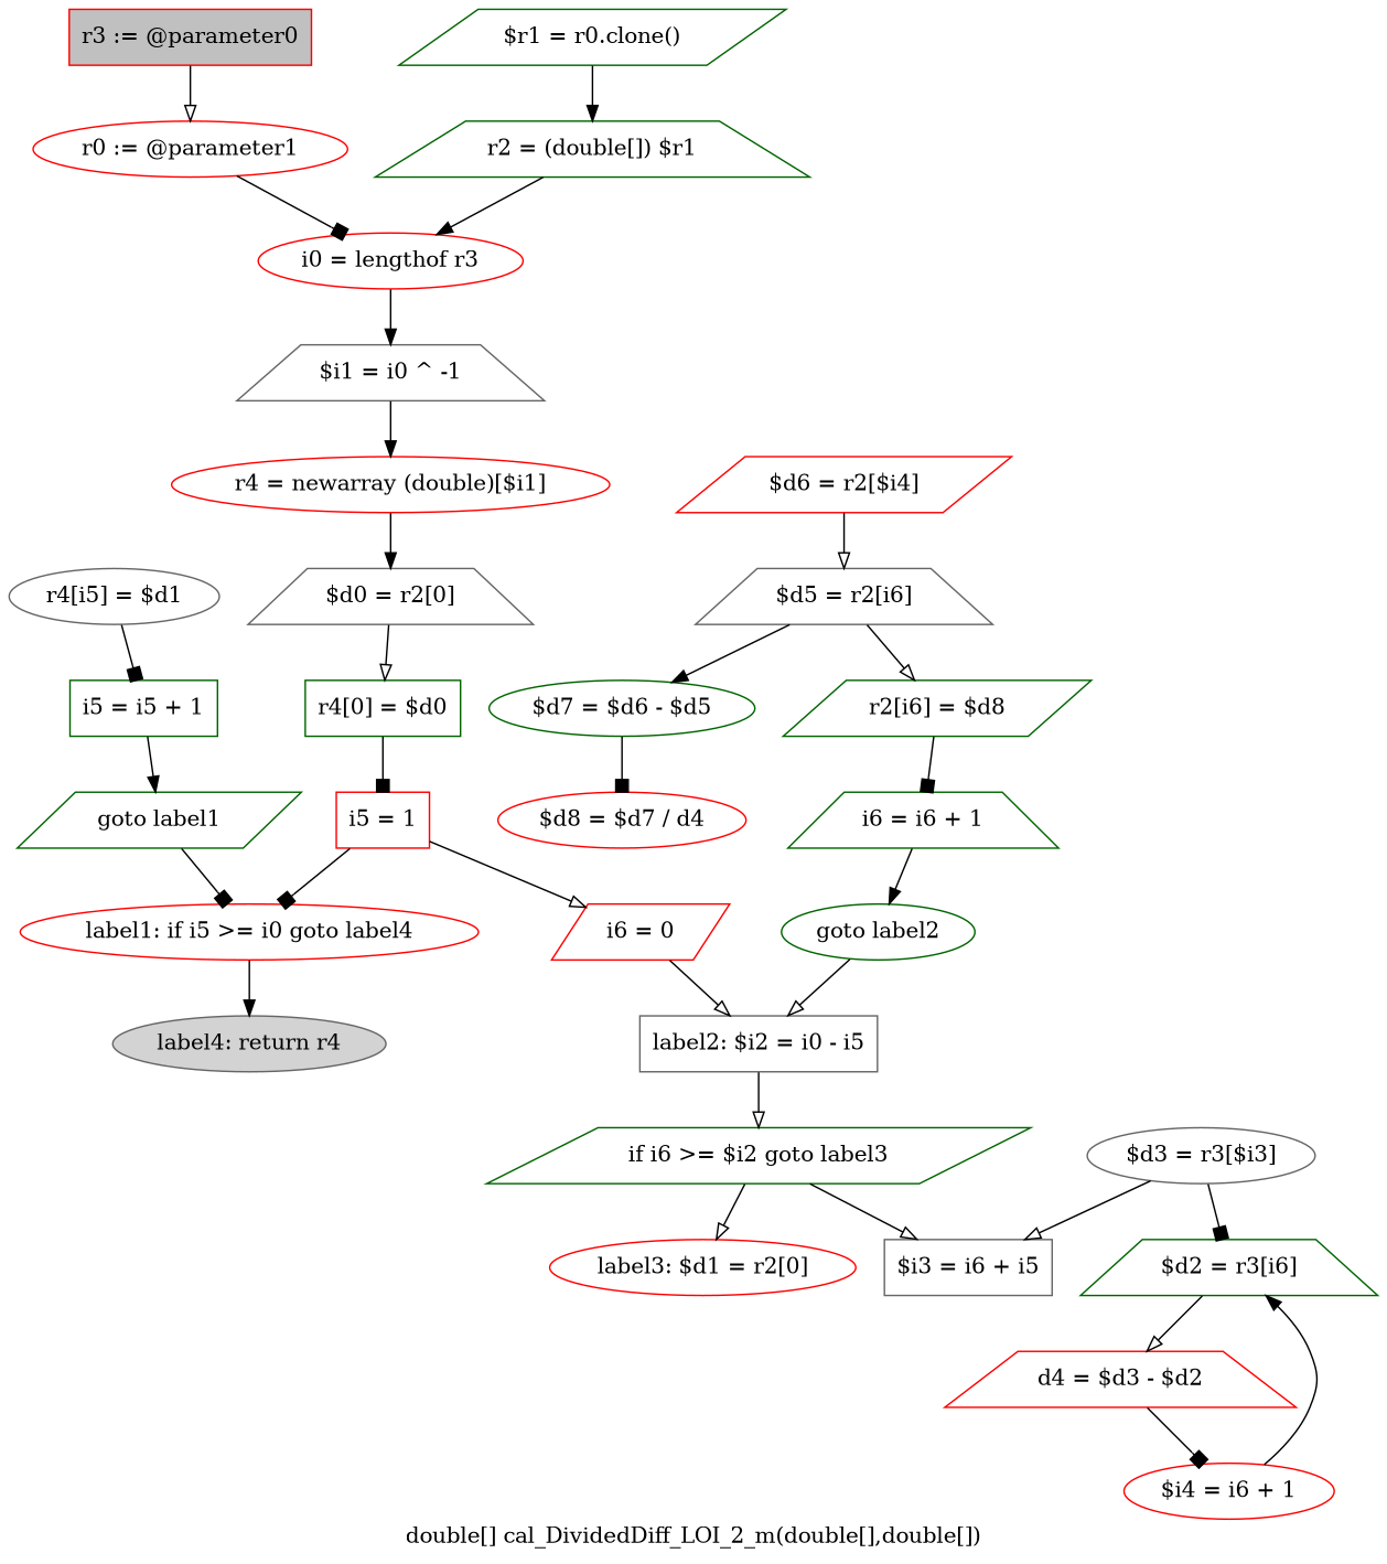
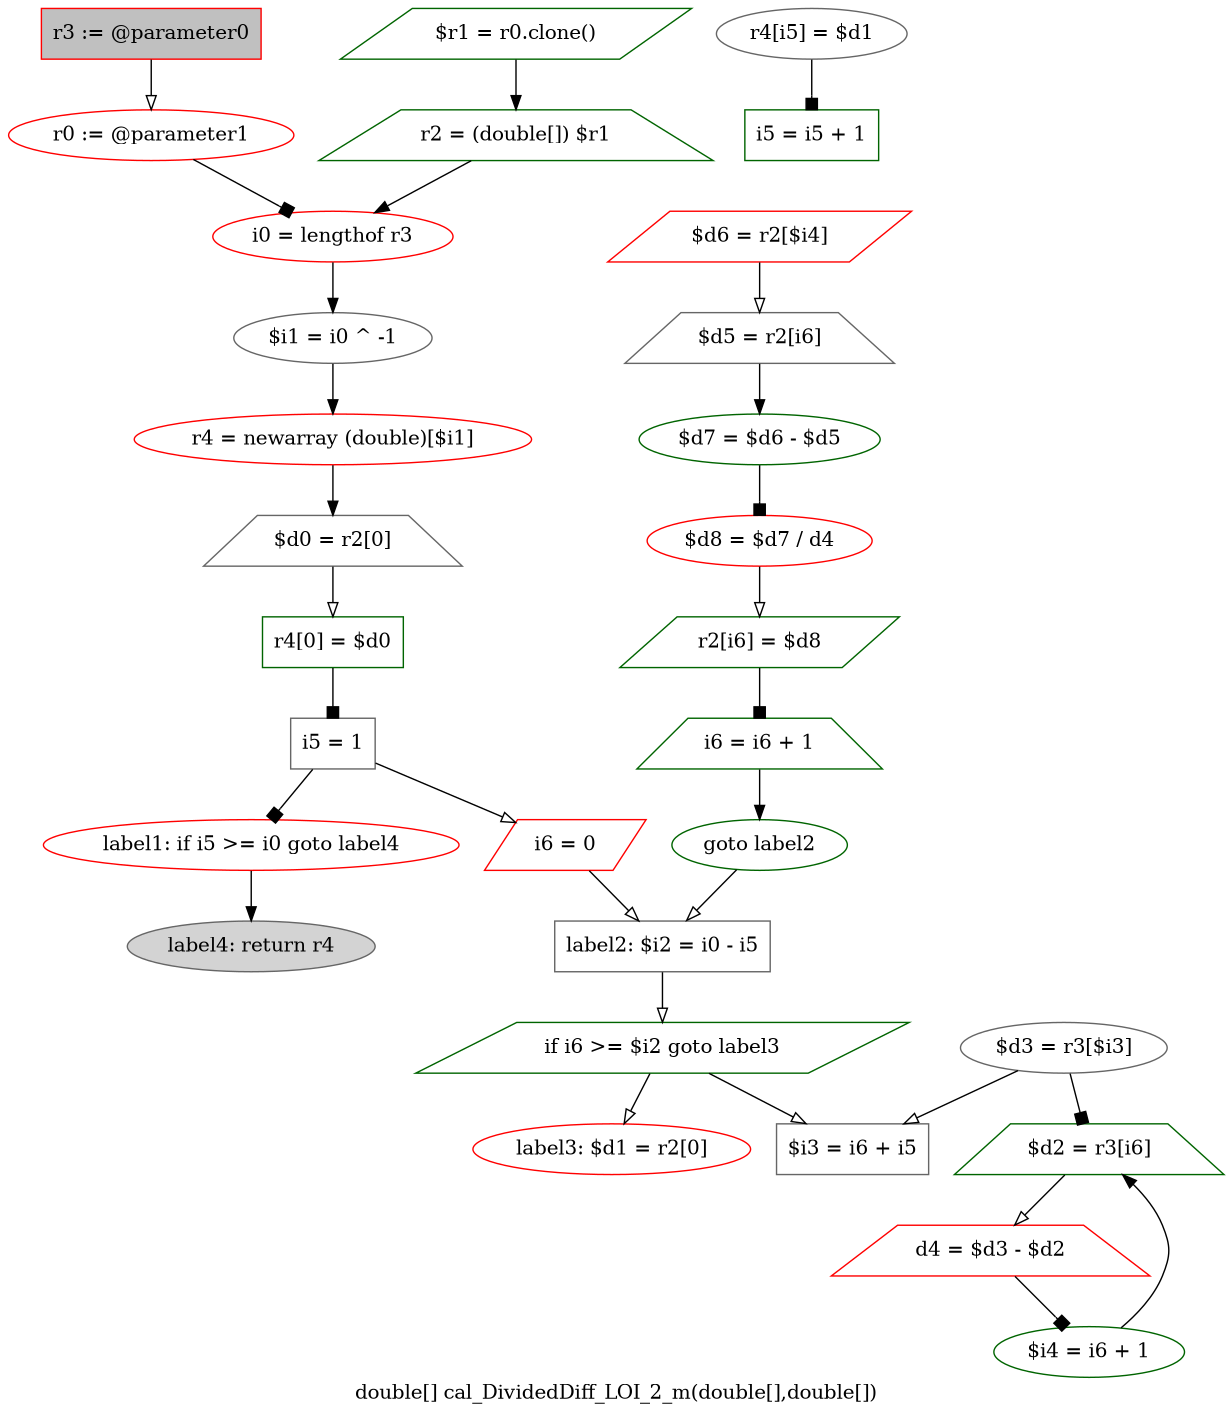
  digraph {
    label="double[] cal_DividedDiff_LOI_2_m(double[],double[])"
    node [color=darkgreen shape=ellipse]
    edge [arrowhead=onormal]
    n1 [color=red fillcolor=gray label="r3 := @parameter0" shape=box style=filled]
    n2 [color=red label="r0 := @parameter1"]
    n3 [color=red label="i0 = lengthof r3"]
    n4 [label="$r1 = r0.clone()" shape=parallelogram]
    n5 [label="r2 = (double[]) $r1" shape=trapezium]
-   n6 [color=gray40 label="$i1 = i0 ^ -1" shape=trapezium]
+   n6 [color=gray40 label="$i1 = i0 ^ -1"]
    n7 [color=red label="r4 = newarray (double)[$i1]"]
    n8 [color=gray40 label="$d0 = r2[0]" shape=trapezium]
    n9 [label="r4[0] = $d0" shape=box]
-   n10 [color=red label="i5 = 1" shape=box]
+   n10 [color=gray40 label="i5 = 1" shape=box]
    n11 [color=red label="label1: if i5 >= i0 goto label4"]
    n12 [color=red label="i6 = 0" shape=parallelogram]
    n13 [color=gray40 fillcolor=lightgray label="label4: return r4" style=filled]
    n14 [color=gray40 label="label2: $i2 = i0 - i5" shape=box]
    n15 [label="if i6 >= $i2 goto label3" shape=parallelogram]
    n16 [color=gray40 label="$i3 = i6 + i5" shape=box]
    n17 [color=red label="label3: $d1 = r2[0]"]
    n18 [color=gray40 label="$d3 = r3[$i3]"]
    n19 [label="$d2 = r3[i6]" shape=trapezium]
    n20 [color=gray40 label="r4[i5] = $d1"]
    n21 [label="i5 = i5 + 1" shape=box]
    n22 [color=red label="d4 = $d3 - $d2" shape=trapezium]
-   n23 [color=red label="$i4 = i6 + 1"]
+   n23 [label="$i4 = i6 + 1"]
    n24 [color=red label="$d6 = r2[$i4]" shape=parallelogram]
    n25 [color=gray40 label="$d5 = r2[i6]" shape=trapezium]
    n26 [label="$d7 = $d6 - $d5"]
    n27 [color=red label="$d8 = $d7 / d4"]
    n28 [label="r2[i6] = $d8" shape=parallelogram]
    n29 [label="i6 = i6 + 1" shape=trapezium]
    n30 [label="goto label2"]
-   n31 [label="goto label1" shape=parallelogram]
    n1 -> n2
    n2 -> n3 [arrowhead=box]
    n3 -> n6 [arrowhead=normal]
    n4 -> n5 [arrowhead=normal]
    n5 -> n3 [arrowhead=normal]
    n6 -> n7 [arrowhead=normal]
    n7 -> n8 [arrowhead=normal]
    n8 -> n9
    n9 -> n10 [arrowhead=box]
    n10 -> n11 [arrowhead=box]
    n10 -> n12
    n11 -> n13 [arrowhead=normal]
    n12 -> n14
    n14 -> n15
    n15 -> n16
    n15 -> n17
    n18 -> n16
    n18 -> n19 [arrowhead=box]
    n19 -> n22
    n20 -> n21 [arrowhead=box]
-   n21 -> n31 [arrowhead=normal]
    n22 -> n23 [arrowhead=box]
    n23 -> n19 [arrowhead=normal]
    n24 -> n25
    n25 -> n26 [arrowhead=normal]
    n26 -> n27 [arrowhead=box]
-   n25 -> n28
+   n27 -> n28
    n28 -> n29 [arrowhead=box]
    n29 -> n30 [arrowhead=normal]
    n30 -> n14
-   n31 -> n11 [arrowhead=box]
  }
